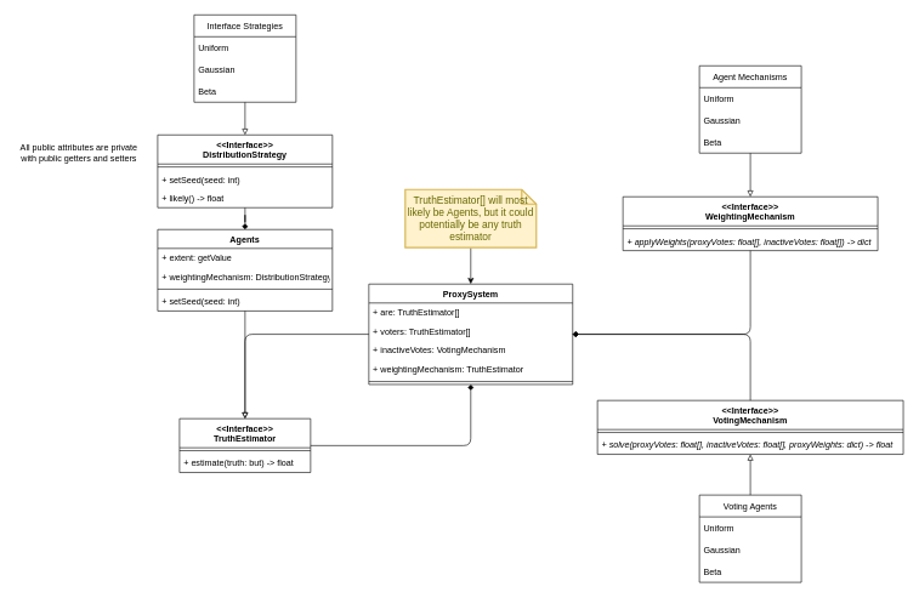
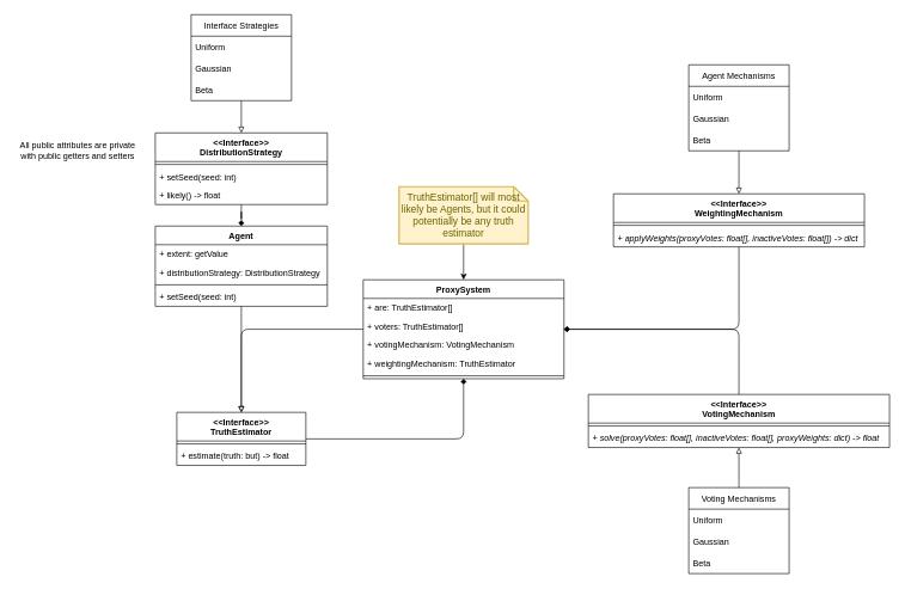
  <mxCell id="0" />
  <mxCell id="1" parent="0" />
  <mxCell id="2" style="edgeStyle=orthogonalEdgeStyle;rounded=0;orthogonalLoop=1;jettySize=auto;html=1;endArrow=diamond;endFill=1;" parent="1" source="11" target="4" edge="1"><mxGeometry relative="1" as="geometry"><mxPoint x="265" y="395" as="sourcePoint" /></mxGeometry></mxCell>
  <mxCell id="3" style="edgeStyle=orthogonalEdgeStyle;orthogonalLoop=1;jettySize=auto;html=1;entryDx=0;entryDy=0;endArrow=block;endFill=0;" parent="1" source="4" target="15" edge="1"><mxGeometry relative="1" as="geometry" /></mxCell>
- <mxCell id="4" value="Agents" style="swimlane;fontStyle=1;align=center;verticalAlign=top;childLayout=stackLayout;horizontal=1;startSize=26;horizontalStack=0;resizeParent=1;resizeParentMax=0;resizeLast=0;collapsible=1;marginBottom=0;rounded=0;" parent="1" vertex="1"><mxGeometry x="216" y="315" width="240" height="112" as="geometry" /></mxCell>
+ <mxCell id="4" value="Agent" style="swimlane;fontStyle=1;align=center;verticalAlign=top;childLayout=stackLayout;horizontal=1;startSize=26;horizontalStack=0;resizeParent=1;resizeParentMax=0;resizeLast=0;collapsible=1;marginBottom=0;rounded=0;" parent="1" vertex="1"><mxGeometry x="216" y="315" width="240" height="112" as="geometry" /></mxCell>
  <mxCell id="5" value="+ extent: getValue" style="text;strokeColor=none;fillColor=none;align=left;verticalAlign=top;spacingLeft=4;spacingRight=4;overflow=hidden;rotatable=0;points=[[0,0.5],[1,0.5]];portConstraint=eastwest;rounded=0;" parent="4" vertex="1"><mxGeometry y="26" width="240" height="26" as="geometry" /></mxCell>
- <mxCell id="6" value="+ weightingMechanism: DistributionStrategy" style="text;strokeColor=none;fillColor=none;align=left;verticalAlign=top;spacingLeft=4;spacingRight=4;overflow=hidden;rotatable=0;points=[[0,0.5],[1,0.5]];portConstraint=eastwest;rounded=0;" parent="4" vertex="1"><mxGeometry y="52" width="240" height="26" as="geometry" /></mxCell>
+ <mxCell id="6" value="+ distributionStrategy: DistributionStrategy" style="text;strokeColor=none;fillColor=none;align=left;verticalAlign=top;spacingLeft=4;spacingRight=4;overflow=hidden;rotatable=0;points=[[0,0.5],[1,0.5]];portConstraint=eastwest;rounded=0;" parent="4" vertex="1"><mxGeometry y="52" width="240" height="26" as="geometry" /></mxCell>
  <mxCell id="7" value="" style="line;strokeWidth=1;fillColor=none;align=left;verticalAlign=middle;spacingTop=-1;spacingLeft=3;spacingRight=3;rotatable=0;labelPosition=right;points=[];portConstraint=eastwest;rounded=0;" parent="4" vertex="1"><mxGeometry y="78" width="240" height="8" as="geometry" /></mxCell>
  <mxCell id="8" value="+ setSeed(seed: int)" style="text;strokeColor=none;fillColor=none;align=left;verticalAlign=top;spacingLeft=4;spacingRight=4;overflow=hidden;rotatable=0;points=[[0,0.5],[1,0.5]];portConstraint=eastwest;rounded=0;" parent="4" vertex="1"><mxGeometry y="86" width="240" height="26" as="geometry" /></mxCell>
  <mxCell id="9" value="All public attributes are private with public getters and setters" style="text;html=1;strokeColor=none;fillColor=none;align=center;verticalAlign=middle;whiteSpace=wrap;rounded=0;" parent="1" vertex="1"><mxGeometry x="20" y="195" width="176" height="30" as="geometry" /></mxCell>
  <mxCell id="10" style="edgeStyle=orthogonalEdgeStyle;rounded=1;orthogonalLoop=1;jettySize=auto;html=1;endArrow=block;endFill=0;strokeColor=default;" parent="1" source="28" target="11" edge="1"><mxGeometry relative="1" as="geometry" /></mxCell>
  <mxCell id="11" value="&lt;&lt;Interface&gt;&gt;&#10;DistributionStrategy" style="swimlane;fontStyle=1;align=center;verticalAlign=top;childLayout=stackLayout;horizontal=1;startSize=40;horizontalStack=0;resizeParent=1;resizeParentMax=0;resizeLast=0;collapsible=1;marginBottom=0;rounded=0;" parent="1" vertex="1"><mxGeometry x="216" y="185" width="240" height="100" as="geometry" /></mxCell>
  <mxCell id="12" value="" style="line;strokeWidth=1;fillColor=none;align=left;verticalAlign=middle;spacingTop=-1;spacingLeft=3;spacingRight=3;rotatable=0;labelPosition=right;points=[];portConstraint=eastwest;rounded=0;" parent="11" vertex="1"><mxGeometry y="40" width="240" height="8" as="geometry" /></mxCell>
  <mxCell id="13" value="+ setSeed(seed: int)" style="text;strokeColor=none;fillColor=none;align=left;verticalAlign=top;spacingLeft=4;spacingRight=4;overflow=hidden;rotatable=0;points=[[0,0.5],[1,0.5]];portConstraint=eastwest;rounded=0;" parent="11" vertex="1"><mxGeometry y="48" width="240" height="26" as="geometry" /></mxCell>
  <mxCell id="14" value="+ likely() -&gt; float" style="text;strokeColor=none;fillColor=none;align=left;verticalAlign=top;spacingLeft=4;spacingRight=4;overflow=hidden;rotatable=0;points=[[0,0.5],[1,0.5]];portConstraint=eastwest;rounded=0;" parent="11" vertex="1"><mxGeometry y="74" width="240" height="26" as="geometry" /></mxCell>
  <mxCell id="15" value="&lt;&lt;Interface&gt;&gt;&#10;TruthEstimator" style="swimlane;fontStyle=1;align=center;verticalAlign=top;childLayout=stackLayout;horizontal=1;startSize=40;horizontalStack=0;resizeParent=1;resizeParentMax=0;resizeLast=0;collapsible=1;marginBottom=0;rounded=0;" parent="1" vertex="1"><mxGeometry x="246" y="575" width="180" height="74" as="geometry" /></mxCell>
  <mxCell id="16" value="" style="line;strokeWidth=1;fillColor=none;align=left;verticalAlign=middle;spacingTop=-1;spacingLeft=3;spacingRight=3;rotatable=0;labelPosition=right;points=[];portConstraint=eastwest;rounded=0;" parent="15" vertex="1"><mxGeometry y="40" width="180" height="8" as="geometry" /></mxCell>
  <mxCell id="17" value="+ estimate(truth: but) -&gt; float" style="text;strokeColor=none;fillColor=none;align=left;verticalAlign=top;spacingLeft=4;spacingRight=4;overflow=hidden;rotatable=0;points=[[0,0.5],[1,0.5]];portConstraint=eastwest;rounded=0;" parent="15" vertex="1"><mxGeometry y="48" width="180" height="26" as="geometry" /></mxCell>
  <mxCell id="18" style="edgeStyle=orthogonalEdgeStyle;orthogonalLoop=1;jettySize=auto;html=1;endArrow=block;endFill=0;entryX=0.5;entryY=0;entryDx=0;entryDy=0;" parent="1" source="20" target="15" edge="1"><mxGeometry relative="1" as="geometry" /></mxCell>
  <mxCell id="19" style="edgeStyle=orthogonalEdgeStyle;rounded=1;orthogonalLoop=1;jettySize=auto;html=1;endArrow=diamond;endFill=1;strokeColor=default;exitX=1;exitY=0.5;exitDx=0;exitDy=0;" parent="1" source="15" target="20" edge="1"><mxGeometry relative="1" as="geometry" /></mxCell>
  <mxCell id="20" value="ProxySystem" style="swimlane;fontStyle=1;align=center;verticalAlign=top;childLayout=stackLayout;horizontal=1;startSize=26;horizontalStack=0;resizeParent=1;resizeParentMax=0;resizeLast=0;collapsible=1;marginBottom=0;" parent="1" vertex="1"><mxGeometry x="506" y="390" width="280" height="138" as="geometry" /></mxCell>
  <mxCell id="21" value="+ are: TruthEstimator[]" style="text;strokeColor=none;fillColor=none;align=left;verticalAlign=top;spacingLeft=4;spacingRight=4;overflow=hidden;rotatable=0;points=[[0,0.5],[1,0.5]];portConstraint=eastwest;" parent="20" vertex="1"><mxGeometry y="26" width="280" height="26" as="geometry" /></mxCell>
  <mxCell id="22" value="+ voters: TruthEstimator[]" style="text;strokeColor=none;fillColor=none;align=left;verticalAlign=top;spacingLeft=4;spacingRight=4;overflow=hidden;rotatable=0;points=[[0,0.5],[1,0.5]];portConstraint=eastwest;" parent="20" vertex="1"><mxGeometry y="52" width="280" height="26" as="geometry" /></mxCell>
- <mxCell id="23" value="+ inactiveVotes: VotingMechanism" style="text;strokeColor=none;fillColor=none;align=left;verticalAlign=top;spacingLeft=4;spacingRight=4;overflow=hidden;rotatable=0;points=[[0,0.5],[1,0.5]];portConstraint=eastwest;" parent="20" vertex="1"><mxGeometry y="78" width="280" height="26" as="geometry" /></mxCell>
+ <mxCell id="23" value="+ votingMechanism: VotingMechanism" style="text;strokeColor=none;fillColor=none;align=left;verticalAlign=top;spacingLeft=4;spacingRight=4;overflow=hidden;rotatable=0;points=[[0,0.5],[1,0.5]];portConstraint=eastwest;" parent="20" vertex="1"><mxGeometry y="78" width="280" height="26" as="geometry" /></mxCell>
  <mxCell id="24" value="+ weightingMechanism: TruthEstimator" style="text;strokeColor=none;fillColor=none;align=left;verticalAlign=top;spacingLeft=4;spacingRight=4;overflow=hidden;rotatable=0;points=[[0,0.5],[1,0.5]];portConstraint=eastwest;" parent="20" vertex="1"><mxGeometry y="104" width="280" height="26" as="geometry" /></mxCell>
  <mxCell id="25" value="" style="line;strokeWidth=1;fillColor=none;align=left;verticalAlign=middle;spacingTop=-1;spacingLeft=3;spacingRight=3;rotatable=0;labelPosition=right;points=[];portConstraint=eastwest;" parent="20" vertex="1"><mxGeometry y="130" width="280" height="8" as="geometry" /></mxCell>
  <mxCell id="26" style="edgeStyle=orthogonalEdgeStyle;orthogonalLoop=1;jettySize=auto;html=1;endArrow=classic;endFill=1;" parent="1" source="27" target="20" edge="1"><mxGeometry relative="1" as="geometry" /></mxCell>
  <mxCell id="27" value="TruthEstimator[] will most likely be Agents, but it could potentially be any truth estimator" style="shape=note;strokeWidth=2;fontSize=14;size=20;whiteSpace=wrap;html=1;fillColor=#fff2cc;strokeColor=#d6b656;fontColor=#666600;" parent="1" vertex="1"><mxGeometry x="556" y="260" width="180" height="80" as="geometry" /></mxCell>
  <mxCell id="28" value="Interface Strategies" style="swimlane;fontStyle=0;childLayout=stackLayout;horizontal=1;startSize=30;horizontalStack=0;resizeParent=1;resizeParentMax=0;resizeLast=0;collapsible=1;marginBottom=0;labelBorderColor=none;" parent="1" vertex="1"><mxGeometry x="266" y="20" width="140" height="120" as="geometry"><mxRectangle x="256" y="-50" width="160" height="30" as="alternateBounds" /></mxGeometry></mxCell>
  <mxCell id="29" value="Uniform" style="text;strokeColor=none;fillColor=none;align=left;verticalAlign=middle;spacingLeft=4;spacingRight=4;overflow=hidden;points=[[0,0.5],[1,0.5]];portConstraint=eastwest;rotatable=0;labelBorderColor=none;" parent="28" vertex="1"><mxGeometry y="30" width="140" height="30" as="geometry" /></mxCell>
  <mxCell id="30" value="Gaussian" style="text;strokeColor=none;fillColor=none;align=left;verticalAlign=middle;spacingLeft=4;spacingRight=4;overflow=hidden;points=[[0,0.5],[1,0.5]];portConstraint=eastwest;rotatable=0;labelBorderColor=none;" parent="28" vertex="1"><mxGeometry y="60" width="140" height="30" as="geometry" /></mxCell>
  <mxCell id="31" value="Beta" style="text;strokeColor=none;fillColor=none;align=left;verticalAlign=middle;spacingLeft=4;spacingRight=4;overflow=hidden;points=[[0,0.5],[1,0.5]];portConstraint=eastwest;rotatable=0;labelBorderColor=none;" parent="28" vertex="1"><mxGeometry y="90" width="140" height="30" as="geometry" /></mxCell>
  <mxCell id="32" value="&lt;&lt;Interface&gt;&gt;&#10;VotingMechanism" style="swimlane;fontStyle=1;align=center;verticalAlign=top;childLayout=stackLayout;horizontal=1;startSize=40;horizontalStack=0;resizeParent=1;resizeParentMax=0;resizeLast=0;collapsible=1;marginBottom=0;rounded=0;" parent="1" vertex="1"><mxGeometry x="820" y="550" width="420" height="74" as="geometry" /></mxCell>
  <mxCell id="33" value="" style="line;strokeWidth=1;fillColor=none;align=left;verticalAlign=middle;spacingTop=-1;spacingLeft=3;spacingRight=3;rotatable=0;labelPosition=right;points=[];portConstraint=eastwest;rounded=0;" parent="32" vertex="1"><mxGeometry y="40" width="420" height="8" as="geometry" /></mxCell>
  <mxCell id="34" value="+ solve(proxyVotes: float[], inactiveVotes: float[], proxyWeights: dict) -&gt; float" style="text;strokeColor=none;fillColor=none;align=left;verticalAlign=top;spacingLeft=4;spacingRight=4;overflow=hidden;rotatable=0;points=[[0,0.5],[1,0.5]];portConstraint=eastwest;rounded=0;fontStyle=2" parent="32" vertex="1"><mxGeometry y="48" width="420" height="26" as="geometry" /></mxCell>
  <mxCell id="35" value="&lt;&lt;Interface&gt;&gt;&#10;WeightingMechanism" style="swimlane;fontStyle=1;align=center;verticalAlign=top;childLayout=stackLayout;horizontal=1;startSize=40;horizontalStack=0;resizeParent=1;resizeParentMax=0;resizeLast=0;collapsible=1;marginBottom=0;rounded=0;" parent="1" vertex="1"><mxGeometry x="855" y="270" width="350" height="74" as="geometry" /></mxCell>
  <mxCell id="36" value="" style="line;strokeWidth=1;fillColor=none;align=left;verticalAlign=middle;spacingTop=-1;spacingLeft=3;spacingRight=3;rotatable=0;labelPosition=right;points=[];portConstraint=eastwest;rounded=0;" parent="35" vertex="1"><mxGeometry y="40" width="350" height="8" as="geometry" /></mxCell>
  <mxCell id="37" value="+ applyWeights(proxyVotes: float[], inactiveVotes: float[]) -&gt; dict" style="text;strokeColor=none;fillColor=none;align=left;verticalAlign=top;spacingLeft=4;spacingRight=4;overflow=hidden;rotatable=0;points=[[0,0.5],[1,0.5]];portConstraint=eastwest;rounded=0;fontStyle=2" parent="35" vertex="1"><mxGeometry y="48" width="350" height="26" as="geometry" /></mxCell>
  <mxCell id="38" style="edgeStyle=orthogonalEdgeStyle;rounded=1;orthogonalLoop=1;jettySize=auto;html=1;endArrow=none;endFill=0;strokeColor=default;startArrow=diamond;startFill=1;" parent="1" source="20" target="32" edge="1"><mxGeometry relative="1" as="geometry" /></mxCell>
  <mxCell id="39" style="edgeStyle=orthogonalEdgeStyle;rounded=1;orthogonalLoop=1;jettySize=auto;html=1;endArrow=none;endFill=0;strokeColor=default;startArrow=diamond;startFill=1;" parent="1" source="20" target="35" edge="1"><mxGeometry relative="1" as="geometry"><mxPoint x="796" y="476" as="sourcePoint" /><mxPoint x="980" y="650" as="targetPoint" /></mxGeometry></mxCell>
  <mxCell id="40" value="Agent Mechanisms" style="swimlane;fontStyle=0;childLayout=stackLayout;horizontal=1;startSize=30;horizontalStack=0;resizeParent=1;resizeParentMax=0;resizeLast=0;collapsible=1;marginBottom=0;labelBorderColor=none;" vertex="1" parent="1"><mxGeometry x="960" y="90" width="140" height="120" as="geometry"><mxRectangle x="256" y="-50" width="160" height="30" as="alternateBounds" /></mxGeometry></mxCell>
  <mxCell id="41" value="Uniform" style="text;strokeColor=none;fillColor=none;align=left;verticalAlign=middle;spacingLeft=4;spacingRight=4;overflow=hidden;points=[[0,0.5],[1,0.5]];portConstraint=eastwest;rotatable=0;labelBorderColor=none;" vertex="1" parent="40"><mxGeometry y="30" width="140" height="30" as="geometry" /></mxCell>
  <mxCell id="42" value="Gaussian" style="text;strokeColor=none;fillColor=none;align=left;verticalAlign=middle;spacingLeft=4;spacingRight=4;overflow=hidden;points=[[0,0.5],[1,0.5]];portConstraint=eastwest;rotatable=0;labelBorderColor=none;" vertex="1" parent="40"><mxGeometry y="60" width="140" height="30" as="geometry" /></mxCell>
  <mxCell id="43" value="Beta" style="text;strokeColor=none;fillColor=none;align=left;verticalAlign=middle;spacingLeft=4;spacingRight=4;overflow=hidden;points=[[0,0.5],[1,0.5]];portConstraint=eastwest;rotatable=0;labelBorderColor=none;" vertex="1" parent="40"><mxGeometry y="90" width="140" height="30" as="geometry" /></mxCell>
- <mxCell id="44" value="Voting Agents" style="swimlane;fontStyle=0;childLayout=stackLayout;horizontal=1;startSize=30;horizontalStack=0;resizeParent=1;resizeParentMax=0;resizeLast=0;collapsible=1;marginBottom=0;labelBorderColor=none;" vertex="1" parent="1"><mxGeometry x="960" y="680" width="140" height="120" as="geometry"><mxRectangle x="256" y="-50" width="160" height="30" as="alternateBounds" /></mxGeometry></mxCell>
+ <mxCell id="44" value="Voting Mechanisms" style="swimlane;fontStyle=0;childLayout=stackLayout;horizontal=1;startSize=30;horizontalStack=0;resizeParent=1;resizeParentMax=0;resizeLast=0;collapsible=1;marginBottom=0;labelBorderColor=none;" vertex="1" parent="1"><mxGeometry x="960" y="680" width="140" height="120" as="geometry"><mxRectangle x="256" y="-50" width="160" height="30" as="alternateBounds" /></mxGeometry></mxCell>
  <mxCell id="45" value="Uniform" style="text;strokeColor=none;fillColor=none;align=left;verticalAlign=middle;spacingLeft=4;spacingRight=4;overflow=hidden;points=[[0,0.5],[1,0.5]];portConstraint=eastwest;rotatable=0;labelBorderColor=none;" vertex="1" parent="44"><mxGeometry y="30" width="140" height="30" as="geometry" /></mxCell>
  <mxCell id="46" value="Gaussian" style="text;strokeColor=none;fillColor=none;align=left;verticalAlign=middle;spacingLeft=4;spacingRight=4;overflow=hidden;points=[[0,0.5],[1,0.5]];portConstraint=eastwest;rotatable=0;labelBorderColor=none;" vertex="1" parent="44"><mxGeometry y="60" width="140" height="30" as="geometry" /></mxCell>
  <mxCell id="47" value="Beta" style="text;strokeColor=none;fillColor=none;align=left;verticalAlign=middle;spacingLeft=4;spacingRight=4;overflow=hidden;points=[[0,0.5],[1,0.5]];portConstraint=eastwest;rotatable=0;labelBorderColor=none;" vertex="1" parent="44"><mxGeometry y="90" width="140" height="30" as="geometry" /></mxCell>
  <mxCell id="48" style="edgeStyle=orthogonalEdgeStyle;rounded=0;orthogonalLoop=1;jettySize=auto;html=1;endArrow=block;endFill=0;" edge="1" parent="1" source="44" target="32"><mxGeometry relative="1" as="geometry" /></mxCell>
  <mxCell id="49" style="edgeStyle=orthogonalEdgeStyle;rounded=0;orthogonalLoop=1;jettySize=auto;html=1;endArrow=block;endFill=0;" edge="1" parent="1" source="40" target="35"><mxGeometry relative="1" as="geometry" /></mxCell>
